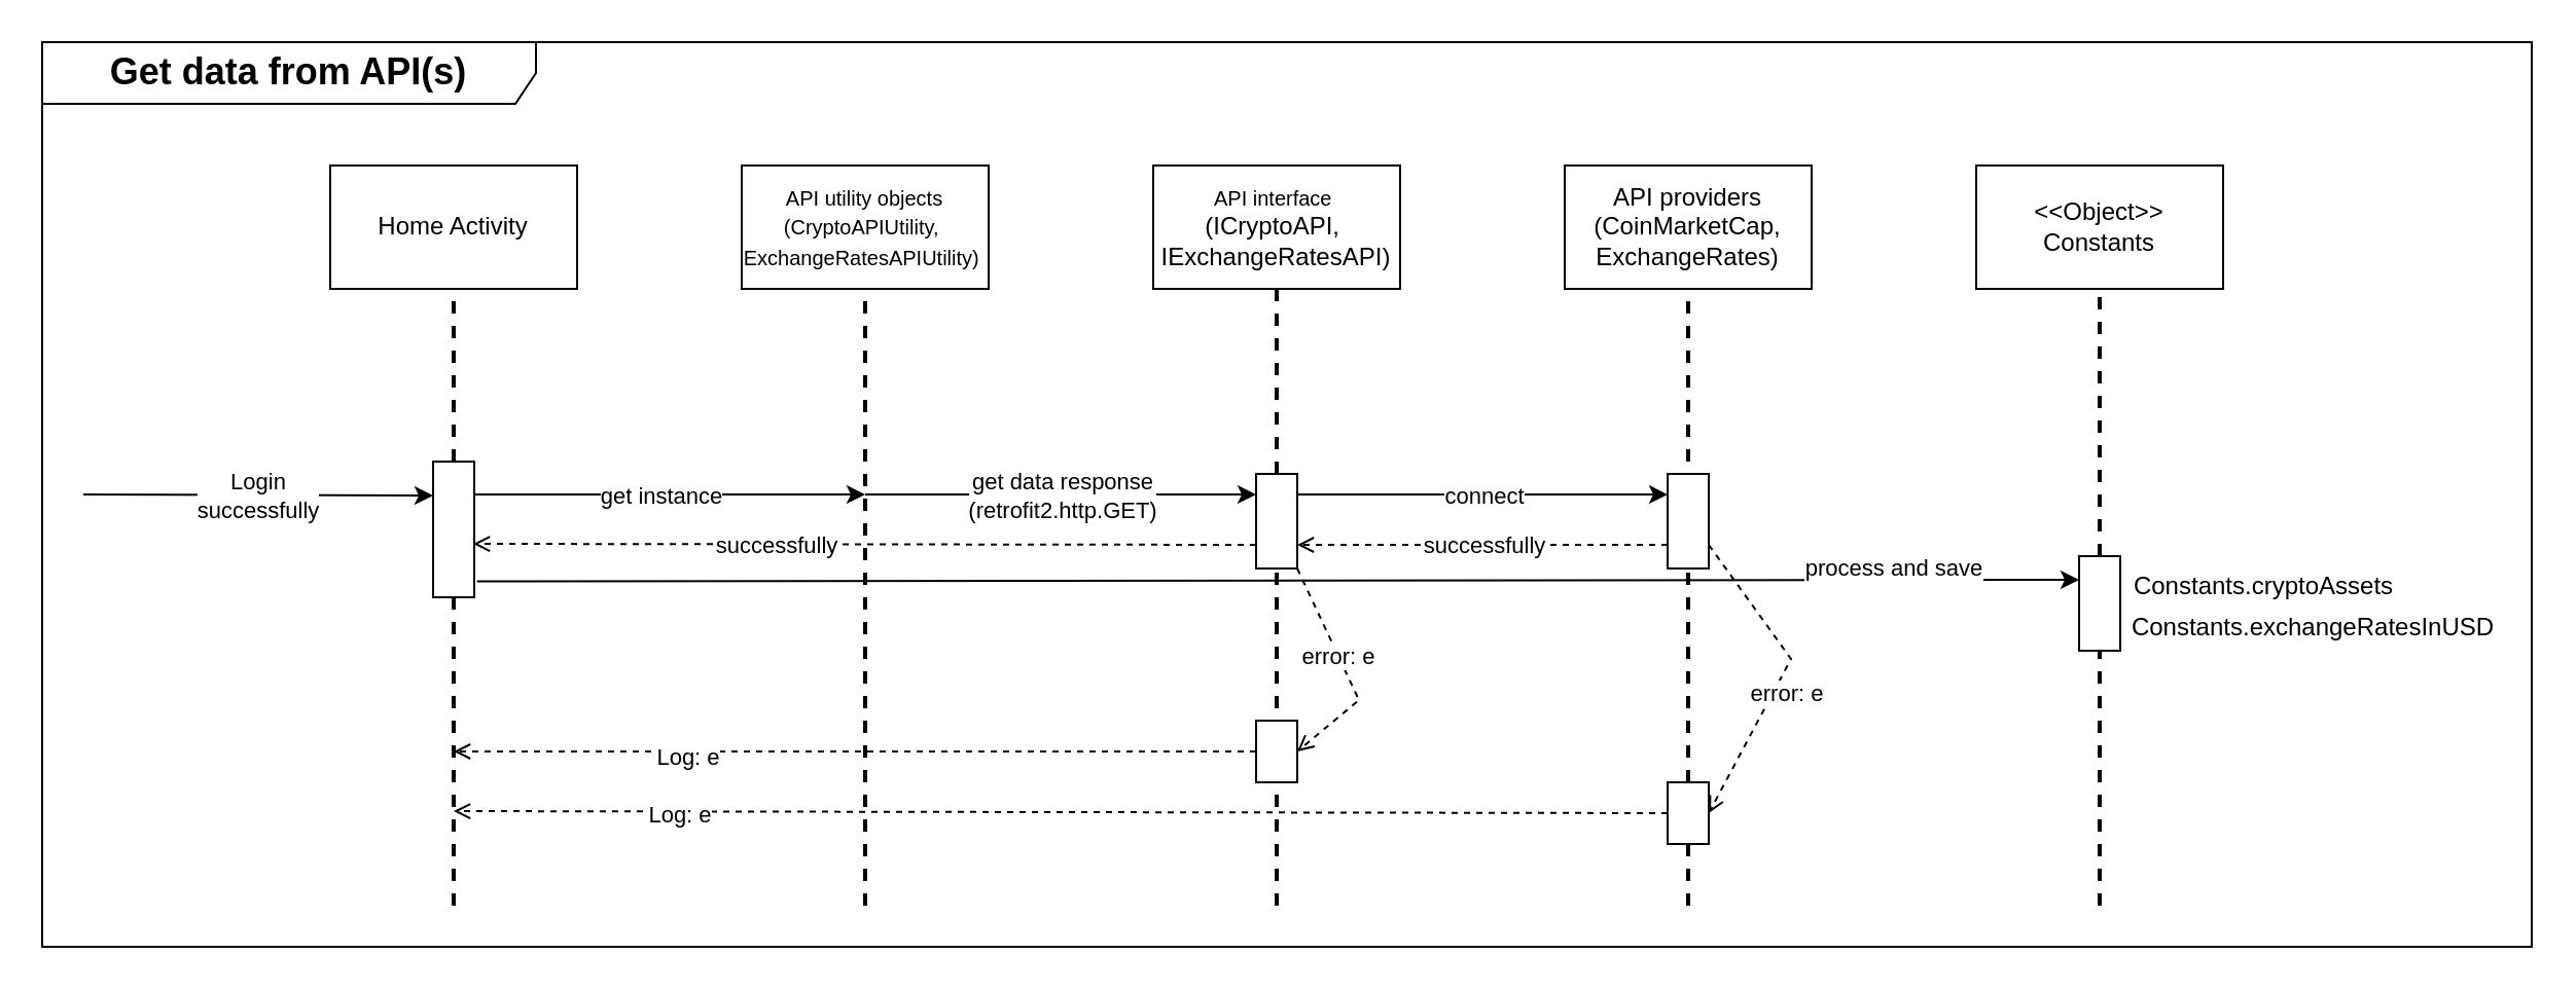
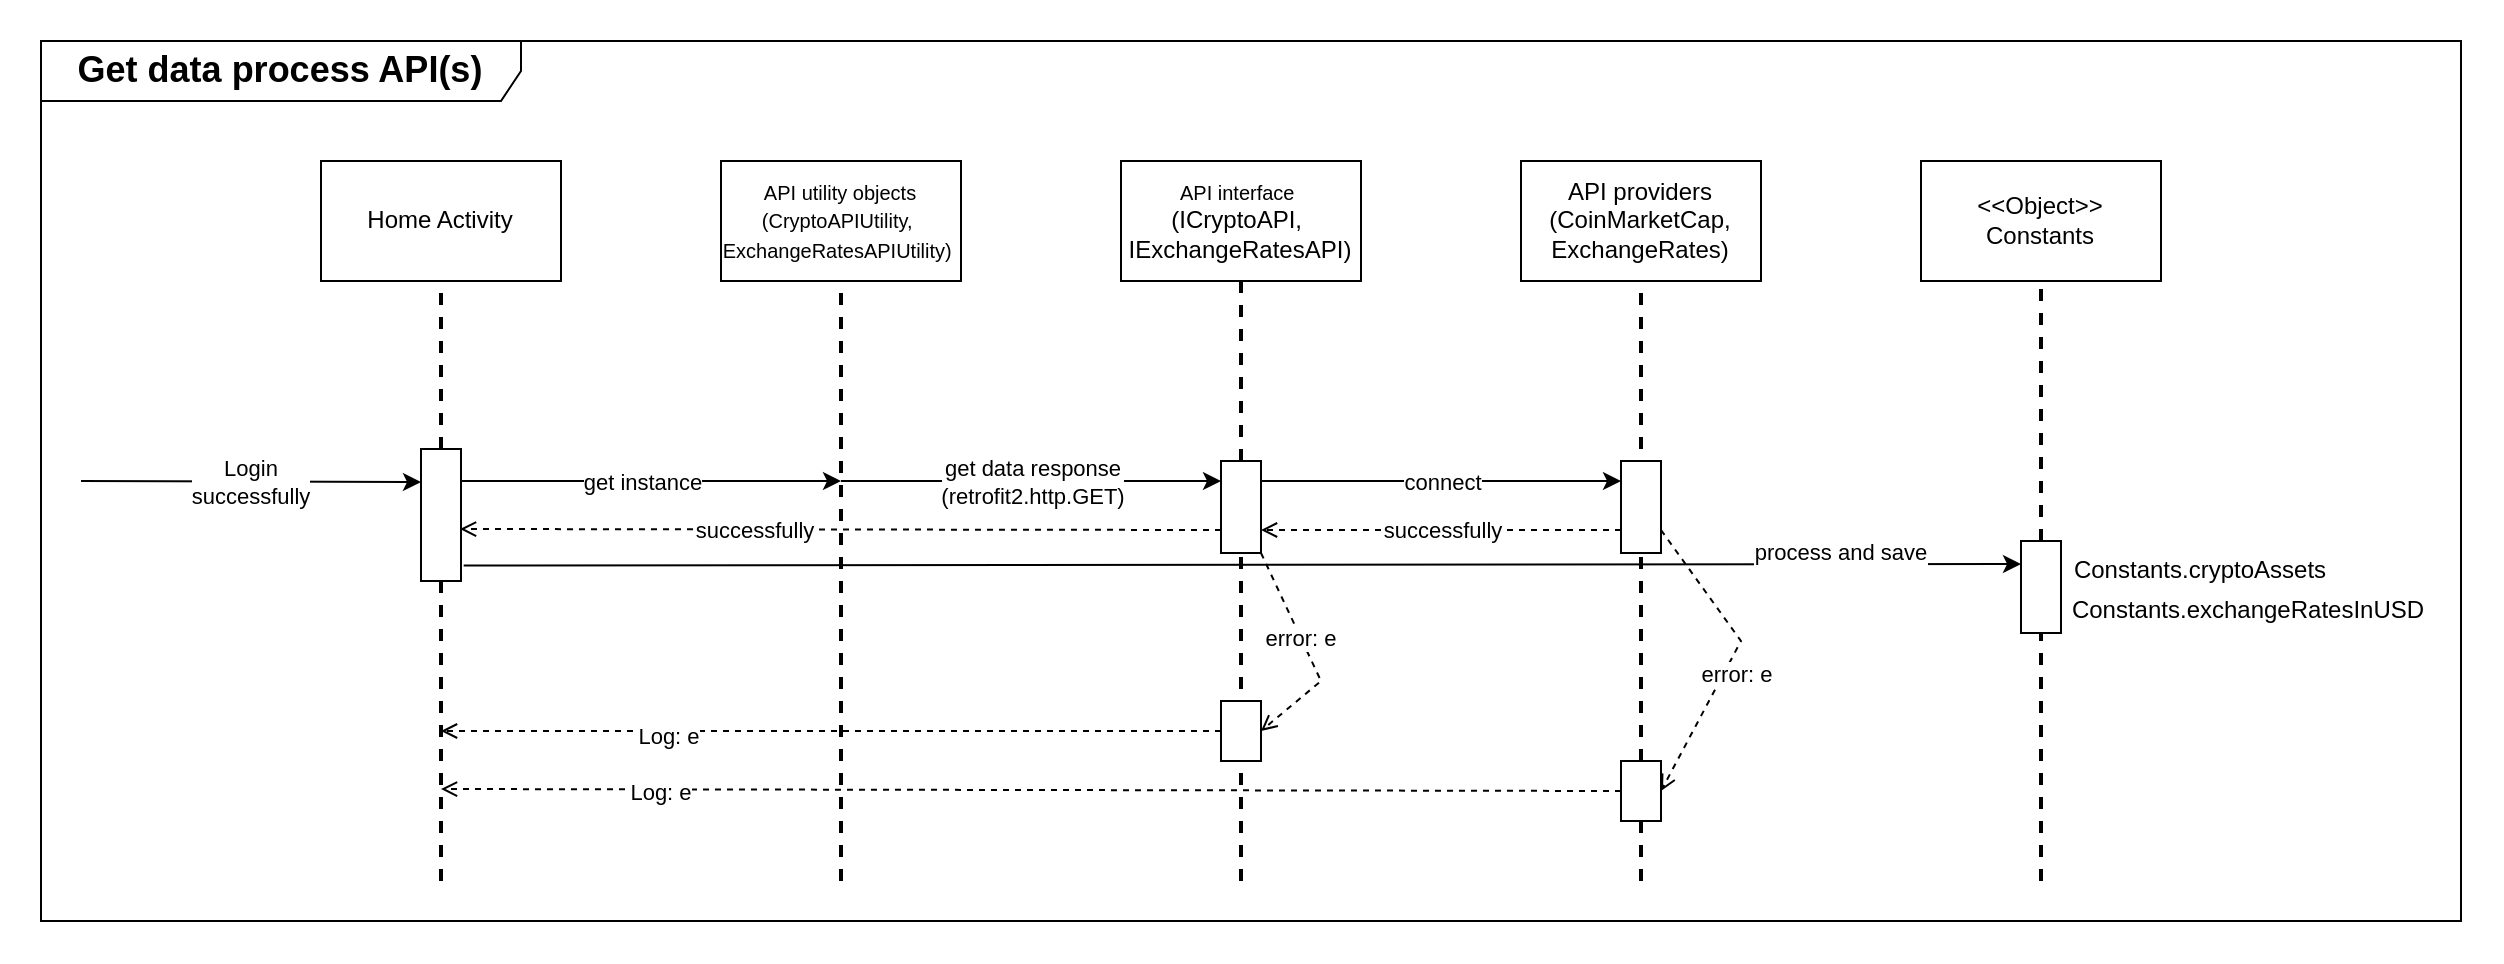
  <mxCell id="0" />
  <mxCell id="1" parent="0" />
  <mxCell id="2" value="API providers (CoinMarketCap, ExchangeRates)" style="html=1;whiteSpace=wrap;" parent="1" vertex="1"><mxGeometry x="760" y="80" width="120" height="60" as="geometry" /></mxCell>
  <mxCell id="3" value="Home Activity" style="rounded=0;whiteSpace=wrap;html=1;" parent="1" vertex="1"><mxGeometry x="160" y="80" width="120" height="60" as="geometry" /></mxCell>
  <mxCell id="4" value="" style="endArrow=none;dashed=1;html=1;strokeWidth=2;rounded=0;" parent="1" target="3" edge="1"><mxGeometry width="50" height="50" relative="1" as="geometry"><mxPoint x="220" y="440" as="sourcePoint" /><mxPoint x="530" y="310" as="targetPoint" /></mxGeometry></mxCell>
  <mxCell id="5" value="" style="endArrow=none;dashed=1;html=1;strokeWidth=2;rounded=0;" parent="1" source="29" target="2" edge="1"><mxGeometry width="50" height="50" relative="1" as="geometry"><mxPoint x="819" y="640" as="sourcePoint" /><mxPoint x="819.47" y="150" as="targetPoint" /></mxGeometry></mxCell>
  <mxCell id="6" value="" style="endArrow=classic;html=1;rounded=0;entryX=0;entryY=0.25;entryDx=0;entryDy=0;" parent="1" target="45" edge="1"><mxGeometry width="50" height="50" relative="1" as="geometry"><mxPoint x="40" y="240" as="sourcePoint" /><mxPoint x="220" y="240" as="targetPoint" /></mxGeometry></mxCell>
  <mxCell id="7" value="Login&lt;br&gt;successfully" style="edgeLabel;html=1;align=center;verticalAlign=middle;resizable=0;points=[];" parent="6" vertex="1" connectable="0"><mxGeometry x="0.003" relative="1" as="geometry"><mxPoint as="offset" /></mxGeometry></mxCell>
  <mxCell id="8" value="&lt;font style=&quot;font-size: 10px;&quot;&gt;API utility objects&lt;br&gt;(CryptoAPIUtility,&amp;nbsp;&lt;br&gt;ExchangeRatesAPIUtility)&amp;nbsp;&lt;/font&gt;" style="rounded=0;whiteSpace=wrap;html=1;" parent="1" vertex="1"><mxGeometry x="360" y="80" width="120" height="60" as="geometry" /></mxCell>
  <mxCell id="9" value="" style="endArrow=none;dashed=1;html=1;strokeWidth=2;rounded=0;" parent="1" target="8" edge="1"><mxGeometry width="50" height="50" relative="1" as="geometry"><mxPoint x="420" y="440" as="sourcePoint" /><mxPoint x="730" y="310" as="targetPoint" /></mxGeometry></mxCell>
  <mxCell id="10" value="" style="endArrow=classic;html=1;rounded=0;" parent="1" edge="1"><mxGeometry width="50" height="50" relative="1" as="geometry"><mxPoint x="220" y="240" as="sourcePoint" /><mxPoint x="420" y="240" as="targetPoint" /></mxGeometry></mxCell>
  <mxCell id="11" value="get instance" style="edgeLabel;html=1;align=center;verticalAlign=middle;resizable=0;points=[];" parent="10" vertex="1" connectable="0"><mxGeometry x="0.003" relative="1" as="geometry"><mxPoint as="offset" /></mxGeometry></mxCell>
  <mxCell id="12" value="&lt;span style=&quot;font-size: 10px;&quot;&gt;API interface&amp;nbsp;&lt;br&gt;&lt;/span&gt;(ICryptoAPI,&amp;nbsp;&lt;br&gt;IExchangeRatesAPI)" style="rounded=0;whiteSpace=wrap;html=1;" parent="1" vertex="1"><mxGeometry x="560" y="80" width="120" height="60" as="geometry" /></mxCell>
  <mxCell id="13" value="" style="endArrow=none;dashed=1;html=1;strokeWidth=2;rounded=0;" parent="1" source="17" target="12" edge="1"><mxGeometry width="50" height="50" relative="1" as="geometry"><mxPoint x="620" y="640" as="sourcePoint" /><mxPoint x="930" y="310" as="targetPoint" /></mxGeometry></mxCell>
  <mxCell id="14" value="" style="endArrow=classic;html=1;rounded=0;" parent="1" edge="1"><mxGeometry width="50" height="50" relative="1" as="geometry"><mxPoint x="420" y="240" as="sourcePoint" /><mxPoint x="610" y="240" as="targetPoint" /></mxGeometry></mxCell>
  <mxCell id="15" value="get data response&lt;br&gt;(retrofit2.http.GET)" style="edgeLabel;html=1;align=center;verticalAlign=middle;resizable=0;points=[];" parent="14" vertex="1" connectable="0"><mxGeometry x="0.003" relative="1" as="geometry"><mxPoint as="offset" /></mxGeometry></mxCell>
  <mxCell id="16" value="" style="endArrow=none;dashed=1;html=1;strokeWidth=2;rounded=0;" parent="1" target="17" edge="1"><mxGeometry width="50" height="50" relative="1" as="geometry"><mxPoint x="620" y="440" as="sourcePoint" /><mxPoint x="620" y="140" as="targetPoint" /></mxGeometry></mxCell>
  <mxCell id="17" value="" style="rounded=0;whiteSpace=wrap;html=1;" parent="1" vertex="1"><mxGeometry x="610" y="230" width="20" height="46" as="geometry" /></mxCell>
  <mxCell id="18" value="" style="rounded=0;whiteSpace=wrap;html=1;" parent="1" vertex="1"><mxGeometry x="610" y="350" width="20" height="30" as="geometry" /></mxCell>
  <mxCell id="19" value="" style="endArrow=open;html=1;rounded=0;exitX=1;exitY=1;exitDx=0;exitDy=0;entryX=1;entryY=0.5;entryDx=0;entryDy=0;dashed=1;endFill=0;" parent="1" source="17" target="18" edge="1"><mxGeometry width="50" height="50" relative="1" as="geometry"><mxPoint x="530" y="300" as="sourcePoint" /><mxPoint x="580" y="250" as="targetPoint" /><Array as="points"><mxPoint x="660" y="340" /></Array></mxGeometry></mxCell>
  <mxCell id="20" value="error: e" style="edgeLabel;html=1;align=center;verticalAlign=middle;resizable=0;points=[];" parent="19" vertex="1" connectable="0"><mxGeometry x="-0.136" y="-1" relative="1" as="geometry"><mxPoint as="offset" /></mxGeometry></mxCell>
  <mxCell id="21" value="" style="endArrow=open;html=1;rounded=0;exitX=0;exitY=0.5;exitDx=0;exitDy=0;endFill=0;dashed=1;" parent="1" source="18" edge="1"><mxGeometry width="50" height="50" relative="1" as="geometry"><mxPoint x="540" y="330" as="sourcePoint" /><mxPoint x="220" y="365" as="targetPoint" /></mxGeometry></mxCell>
  <mxCell id="22" value="Log: e" style="edgeLabel;html=1;align=center;verticalAlign=middle;resizable=0;points=[];" parent="21" vertex="1" connectable="0"><mxGeometry x="0.423" y="2" relative="1" as="geometry"><mxPoint as="offset" /></mxGeometry></mxCell>
  <mxCell id="23" value="" style="endArrow=classic;html=1;rounded=0;" parent="1" edge="1"><mxGeometry width="50" height="50" relative="1" as="geometry"><mxPoint x="630" y="240" as="sourcePoint" /><mxPoint x="810" y="240" as="targetPoint" /></mxGeometry></mxCell>
  <mxCell id="24" value="connect" style="edgeLabel;html=1;align=center;verticalAlign=middle;resizable=0;points=[];" parent="23" vertex="1" connectable="0"><mxGeometry x="0.003" relative="1" as="geometry"><mxPoint as="offset" /></mxGeometry></mxCell>
  <mxCell id="25" value="" style="rounded=0;whiteSpace=wrap;html=1;" parent="1" vertex="1"><mxGeometry x="810" y="230" width="20" height="46" as="geometry" /></mxCell>
  <mxCell id="26" value="" style="endArrow=open;html=1;rounded=0;exitX=1;exitY=0.75;exitDx=0;exitDy=0;entryX=1;entryY=0.5;entryDx=0;entryDy=0;dashed=1;endFill=0;" parent="1" source="25" target="29" edge="1"><mxGeometry width="50" height="50" relative="1" as="geometry"><mxPoint x="730" y="300" as="sourcePoint" /><mxPoint x="780" y="250" as="targetPoint" /><Array as="points"><mxPoint x="870" y="320" /></Array></mxGeometry></mxCell>
  <mxCell id="27" value="error: e" style="edgeLabel;html=1;align=center;verticalAlign=middle;resizable=0;points=[];" parent="26" vertex="1" connectable="0"><mxGeometry x="-0.136" y="-1" relative="1" as="geometry"><mxPoint y="18" as="offset" /></mxGeometry></mxCell>
  <mxCell id="28" value="" style="endArrow=none;dashed=1;html=1;strokeWidth=2;rounded=0;" parent="1" target="29" edge="1"><mxGeometry width="50" height="50" relative="1" as="geometry"><mxPoint x="820" y="440" as="sourcePoint" /><mxPoint x="820" y="140" as="targetPoint" /></mxGeometry></mxCell>
  <mxCell id="29" value="" style="rounded=0;whiteSpace=wrap;html=1;" parent="1" vertex="1"><mxGeometry x="810" y="380" width="20" height="30" as="geometry" /></mxCell>
  <mxCell id="30" value="" style="endArrow=open;html=1;rounded=0;exitX=0;exitY=0.5;exitDx=0;exitDy=0;endFill=0;dashed=1;" parent="1" source="29" edge="1"><mxGeometry width="50" height="50" relative="1" as="geometry"><mxPoint x="720" y="394.47" as="sourcePoint" /><mxPoint x="220" y="394" as="targetPoint" /></mxGeometry></mxCell>
  <mxCell id="31" value="Log: e" style="edgeLabel;html=1;align=center;verticalAlign=middle;resizable=0;points=[];" parent="30" vertex="1" connectable="0"><mxGeometry x="0.423" y="2" relative="1" as="geometry"><mxPoint x="-60" y="-1" as="offset" /></mxGeometry></mxCell>
  <mxCell id="32" value="&amp;lt;&amp;lt;Object&amp;gt;&amp;gt;&lt;br&gt;Constants" style="rounded=0;whiteSpace=wrap;html=1;" parent="1" vertex="1"><mxGeometry x="960" y="80" width="120" height="60" as="geometry" /></mxCell>
  <mxCell id="33" value="" style="endArrow=none;dashed=1;html=1;strokeWidth=2;rounded=0;" parent="1" source="40" target="32" edge="1"><mxGeometry width="50" height="50" relative="1" as="geometry"><mxPoint x="1020" y="640" as="sourcePoint" /><mxPoint x="1330" y="310" as="targetPoint" /></mxGeometry></mxCell>
  <mxCell id="34" value="" style="endArrow=open;html=1;rounded=0;exitX=0;exitY=0.75;exitDx=0;exitDy=0;endFill=0;dashed=1;entryX=1;entryY=0.75;entryDx=0;entryDy=0;" parent="1" source="25" target="17" edge="1"><mxGeometry width="50" height="50" relative="1" as="geometry"><mxPoint x="770" y="321" as="sourcePoint" /><mxPoint x="180" y="320" as="targetPoint" /></mxGeometry></mxCell>
  <mxCell id="35" value="successfully" style="edgeLabel;html=1;align=center;verticalAlign=middle;resizable=0;points=[];" parent="34" vertex="1" connectable="0"><mxGeometry x="0.423" y="2" relative="1" as="geometry"><mxPoint x="38" y="-2" as="offset" /></mxGeometry></mxCell>
  <mxCell id="36" value="" style="endArrow=classic;html=1;rounded=0;entryX=0;entryY=0.25;entryDx=0;entryDy=0;exitX=1.067;exitY=0.882;exitDx=0;exitDy=0;exitPerimeter=0;" parent="1" source="45" target="40" edge="1"><mxGeometry width="50" height="50" relative="1" as="geometry"><mxPoint x="630" y="282" as="sourcePoint" /><mxPoint x="1020" y="282" as="targetPoint" /></mxGeometry></mxCell>
  <mxCell id="37" value="process and save" style="edgeLabel;html=1;align=center;verticalAlign=middle;resizable=0;points=[];" parent="36" vertex="1" connectable="0"><mxGeometry x="0.003" relative="1" as="geometry"><mxPoint x="298" y="-6" as="offset" /></mxGeometry></mxCell>
- <mxCell id="38" value="&lt;font size=&quot;1&quot; style=&quot;&quot;&gt;&lt;b style=&quot;font-size: 18px;&quot;&gt;Get data from API(s)&lt;/b&gt;&lt;/font&gt;" style="shape=umlFrame;whiteSpace=wrap;html=1;pointerEvents=0;width=240;height=30;" parent="1" vertex="1"><mxGeometry x="20" y="20" width="1210" height="440" as="geometry" /></mxCell>
+ <mxCell id="38" value="&lt;font size=&quot;1&quot; style=&quot;&quot;&gt;&lt;b style=&quot;font-size: 18px;&quot;&gt;Get data process API(s)&lt;/b&gt;&lt;/font&gt;" style="shape=umlFrame;whiteSpace=wrap;html=1;pointerEvents=0;width=240;height=30;" parent="1" vertex="1"><mxGeometry x="20" y="20" width="1210" height="440" as="geometry" /></mxCell>
  <mxCell id="39" value="" style="endArrow=none;dashed=1;html=1;strokeWidth=2;rounded=0;" parent="1" target="40" edge="1"><mxGeometry width="50" height="50" relative="1" as="geometry"><mxPoint x="1020" y="440" as="sourcePoint" /><mxPoint x="1020" y="140" as="targetPoint" /></mxGeometry></mxCell>
  <mxCell id="40" value="" style="rounded=0;whiteSpace=wrap;html=1;" parent="1" vertex="1"><mxGeometry x="1010" y="270" width="20" height="46" as="geometry" /></mxCell>
  <mxCell id="41" value="Constants.cryptoAssets" style="text;html=1;strokeColor=none;fillColor=none;align=center;verticalAlign=middle;whiteSpace=wrap;rounded=0;" parent="1" vertex="1"><mxGeometry x="1070" y="270" width="60" height="30" as="geometry" /></mxCell>
  <mxCell id="42" value="Constants.exchangeRatesInUSD" style="text;html=1;strokeColor=none;fillColor=none;align=center;verticalAlign=middle;whiteSpace=wrap;rounded=0;" parent="1" vertex="1"><mxGeometry x="1094" y="290" width="60" height="30" as="geometry" /></mxCell>
  <mxCell id="43" value="" style="endArrow=open;html=1;rounded=0;exitX=0;exitY=0.75;exitDx=0;exitDy=0;endFill=0;dashed=1;entryX=0.975;entryY=0.606;entryDx=0;entryDy=0;entryPerimeter=0;" parent="1" source="17" target="45" edge="1"><mxGeometry width="50" height="50" relative="1" as="geometry"><mxPoint x="600" y="270" as="sourcePoint" /><mxPoint x="420" y="270" as="targetPoint" /></mxGeometry></mxCell>
  <mxCell id="44" value="successfully" style="edgeLabel;html=1;align=center;verticalAlign=middle;resizable=0;points=[];" parent="43" vertex="1" connectable="0"><mxGeometry x="0.423" y="2" relative="1" as="geometry"><mxPoint x="38" y="-2" as="offset" /></mxGeometry></mxCell>
  <mxCell id="45" value="" style="rounded=0;whiteSpace=wrap;html=1;" parent="1" vertex="1"><mxGeometry x="210" y="224" width="20" height="66" as="geometry" /></mxCell>
